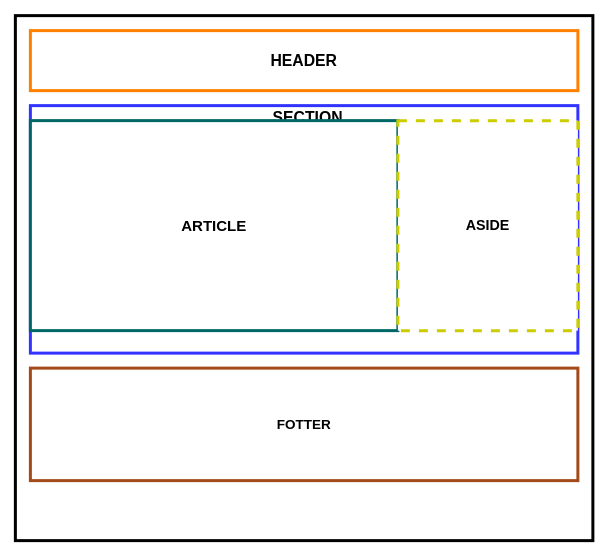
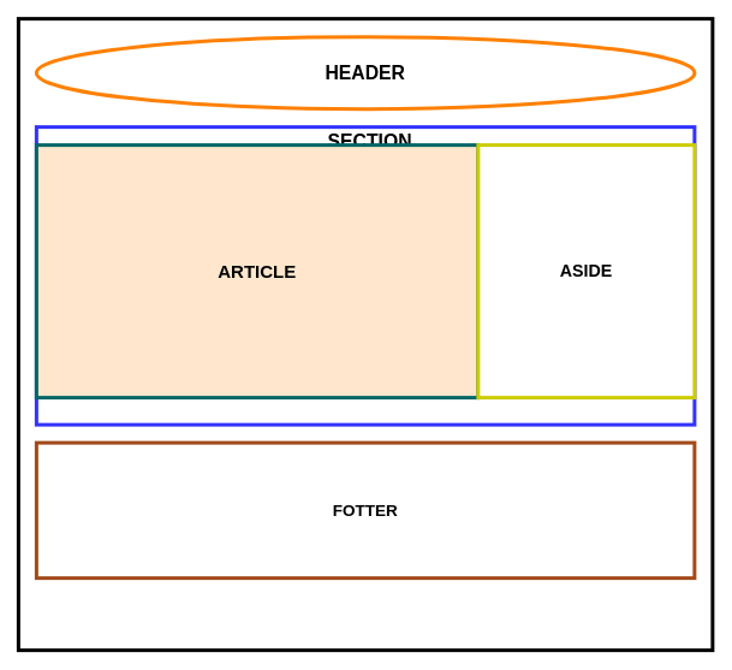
  <mxCell id="0" />
  <mxCell id="1" parent="0" />
  <mxCell id="2" value="" style="rounded=0;whiteSpace=wrap;html=1;strokeWidth=4;movable=0;resizable=0;rotatable=0;deletable=0;editable=0;locked=1;connectable=0;" parent="1" vertex="1"><mxGeometry x="20" y="20" width="770" height="700" as="geometry" /></mxCell>
- <mxCell id="3" value="&lt;font style=&quot;font-size: 21px;&quot;&gt;&lt;b&gt;HEADER&lt;/b&gt;&lt;/font&gt;" style="rounded=0;whiteSpace=wrap;html=1;strokeColor=#FF8000;strokeWidth=4;" parent="1" vertex="1"><mxGeometry x="40" y="40" width="730" height="80" as="geometry" /></mxCell>
+ <mxCell id="3" value="&lt;font style=&quot;font-size: 21px;&quot;&gt;&lt;b&gt;HEADER&lt;/b&gt;&lt;/font&gt;" style="ellipse;whiteSpace=wrap;html=1;strokeColor=#FF8000;strokeWidth=4;" parent="1" vertex="1"><mxGeometry x="40" y="40" width="730" height="80" as="geometry" /></mxCell>
  <mxCell id="4" value="" style="rounded=0;whiteSpace=wrap;html=1;strokeWidth=4;strokeColor=#3333FF;movable=1;resizable=1;rotatable=1;deletable=1;editable=1;locked=0;connectable=1;" parent="1" vertex="1"><mxGeometry x="40" y="140" width="730" height="330" as="geometry" /></mxCell>
  <mxCell id="5" value="&lt;font style=&quot;font-size: 21px;&quot;&gt;&lt;b&gt;SECTION&lt;/b&gt;&lt;/font&gt;" style="text;html=1;align=center;verticalAlign=middle;whiteSpace=wrap;rounded=0;" parent="1" vertex="1"><mxGeometry x="380" y="140" width="60" height="30" as="geometry" /></mxCell>
- <mxCell id="6" value="&lt;font style=&quot;font-size: 20px;&quot;&gt;&lt;b&gt;ARTICLE&lt;/b&gt;&lt;/font&gt;" style="rounded=0;whiteSpace=wrap;html=1;strokeColor=#006666;strokeWidth=4;" parent="1" vertex="1"><mxGeometry x="40" y="160" width="490" height="280" as="geometry" /></mxCell>
- <mxCell id="7" value="&lt;b&gt;&lt;font style=&quot;font-size: 19px;&quot;&gt;ASIDE&lt;/font&gt;&lt;/b&gt;" style="rounded=0;whiteSpace=wrap;html=1;strokeColor=#CCCC00;strokeWidth=4;dashed=1;" parent="1" vertex="1"><mxGeometry x="530" y="160" width="240" height="280" as="geometry" /></mxCell>
+ <mxCell id="6" value="&lt;font style=&quot;font-size: 20px;&quot;&gt;&lt;b&gt;ARTICLE&lt;/b&gt;&lt;/font&gt;" style="rounded=0;whiteSpace=wrap;html=1;strokeColor=#006666;strokeWidth=4;fillColor=#ffe6cc;" parent="1" vertex="1"><mxGeometry x="40" y="160" width="490" height="280" as="geometry" /></mxCell>
+ <mxCell id="7" value="&lt;b&gt;&lt;font style=&quot;font-size: 19px;&quot;&gt;ASIDE&lt;/font&gt;&lt;/b&gt;" style="rounded=0;whiteSpace=wrap;html=1;strokeColor=#CCCC00;strokeWidth=4;" parent="1" vertex="1"><mxGeometry x="530" y="160" width="240" height="280" as="geometry" /></mxCell>
  <mxCell id="8" value="&lt;b&gt;&lt;font style=&quot;font-size: 18px;&quot;&gt;FOTTER&lt;/font&gt;&lt;/b&gt;" style="rounded=0;whiteSpace=wrap;html=1;strokeWidth=4;strokeColor=#a24a1a;" parent="1" vertex="1"><mxGeometry x="40" y="490" width="730" height="150" as="geometry" /></mxCell>
